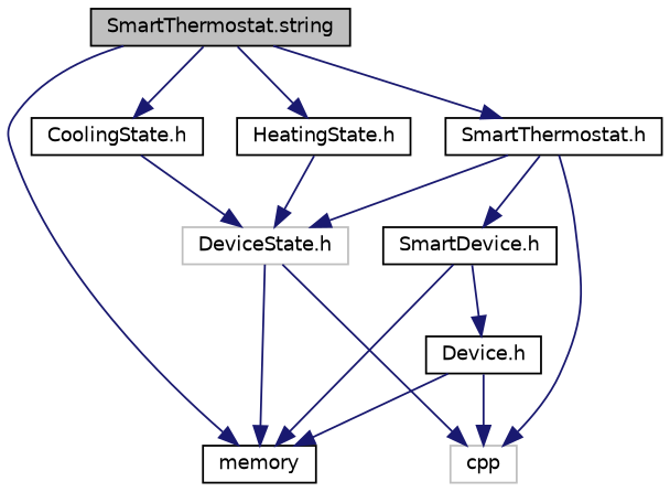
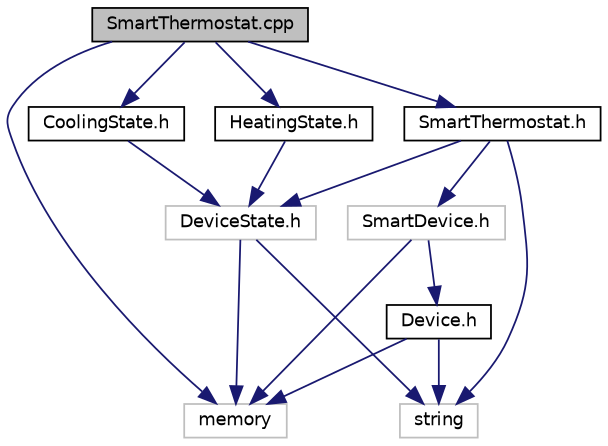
  digraph {
    fontname="DejaVu Sans"
    node [color=black fillcolor=white fontname="DejaVu Sans" fontsize=10 shape=record style=filled]
    edge [color=midnightblue fontname="DejaVu Sans" fontsize=10 labelfontname=Helvetica labelfontsize=10 style=solid]
-   n1 [fillcolor=grey75 fontcolor=black height=0.2 label="SmartThermostat.string" width=0.4]
+   n1 [fillcolor=grey75 fontcolor=black height=0.2 label="SmartThermostat.cpp" width=0.4]
    n2 [height=0.2 label="SmartThermostat.h" width=0.4]
    n3 [height=0.2 label="CoolingState.h" width=0.4]
    n4 [height=0.2 label="HeatingState.h" width=0.4]
-   n5 [height=0.2 label=memory width=0.4]
-   n6 [height=0.2 label="SmartDevice.h" width=0.4]
-   n7 [color=grey75 height=0.2 label=cpp width=0.4]
+   n5 [color=grey75 height=0.2 label=memory width=0.4]
+   n6 [color=grey75 height=0.2 label="SmartDevice.h" width=0.4]
+   n7 [color=grey75 height=0.2 label=string width=0.4]
    n8 [color=grey75 height=0.2 label="DeviceState.h" width=0.4]
    n9 [height=0.2 label="Device.h" width=0.4]
    n1 -> n2
    n1 -> n3
    n1 -> n4
    n1 -> n5
    n2 -> n6
    n2 -> n7
    n2 -> n8
    n3 -> n8
    n4 -> n8
    n6 -> n5
    n6 -> n9
    n8 -> n5
    n8 -> n7
    n9 -> n5
    n9 -> n7
  }
